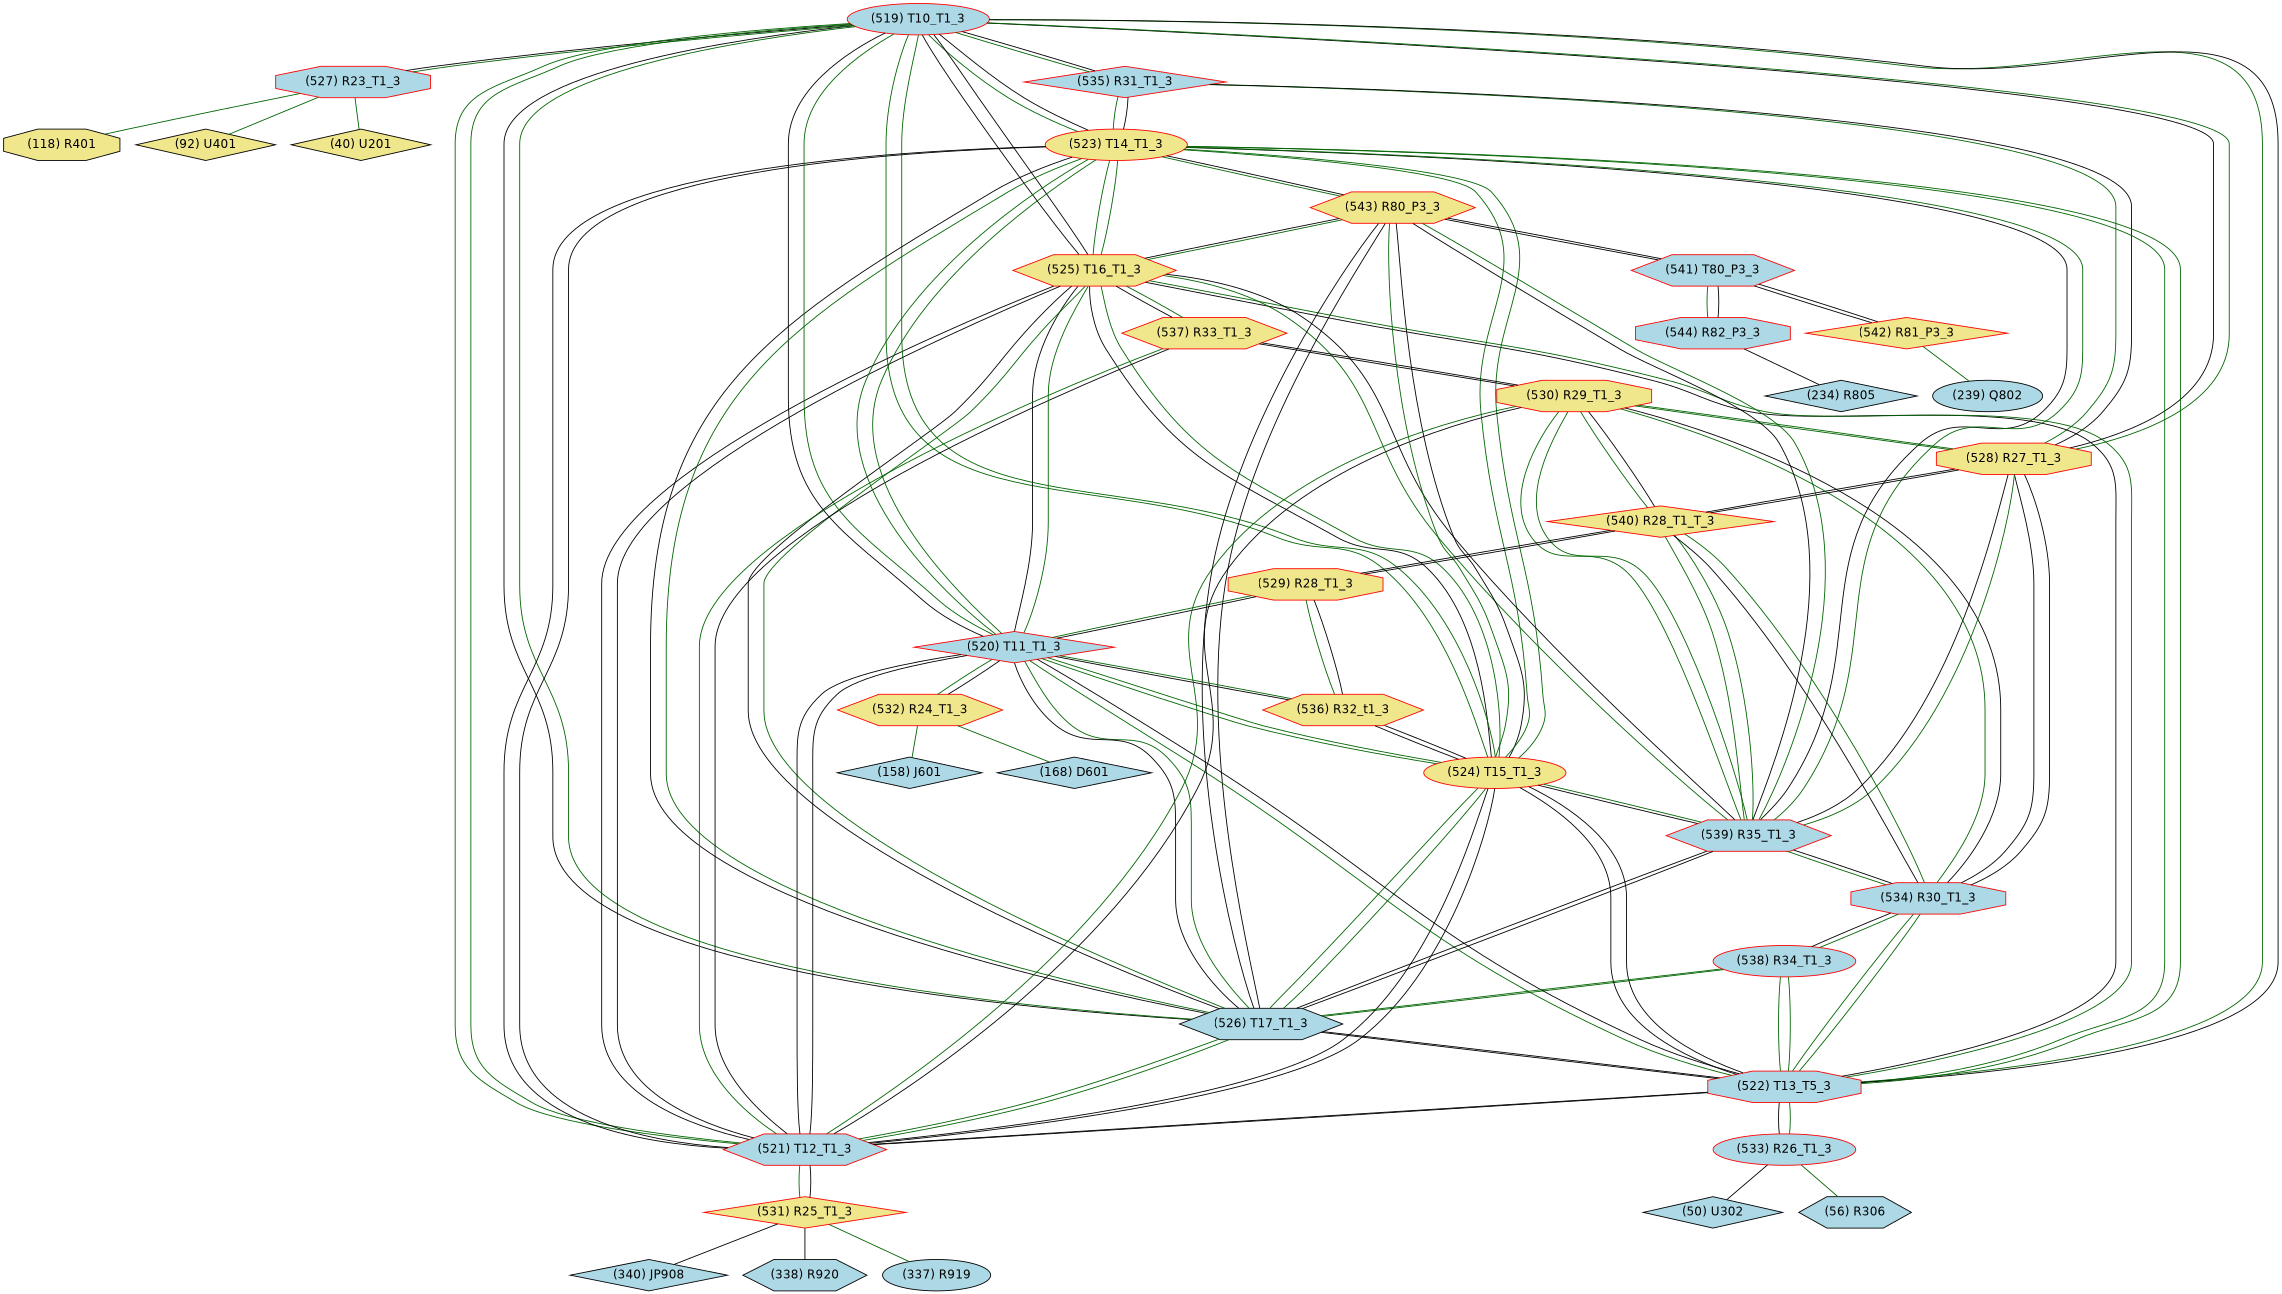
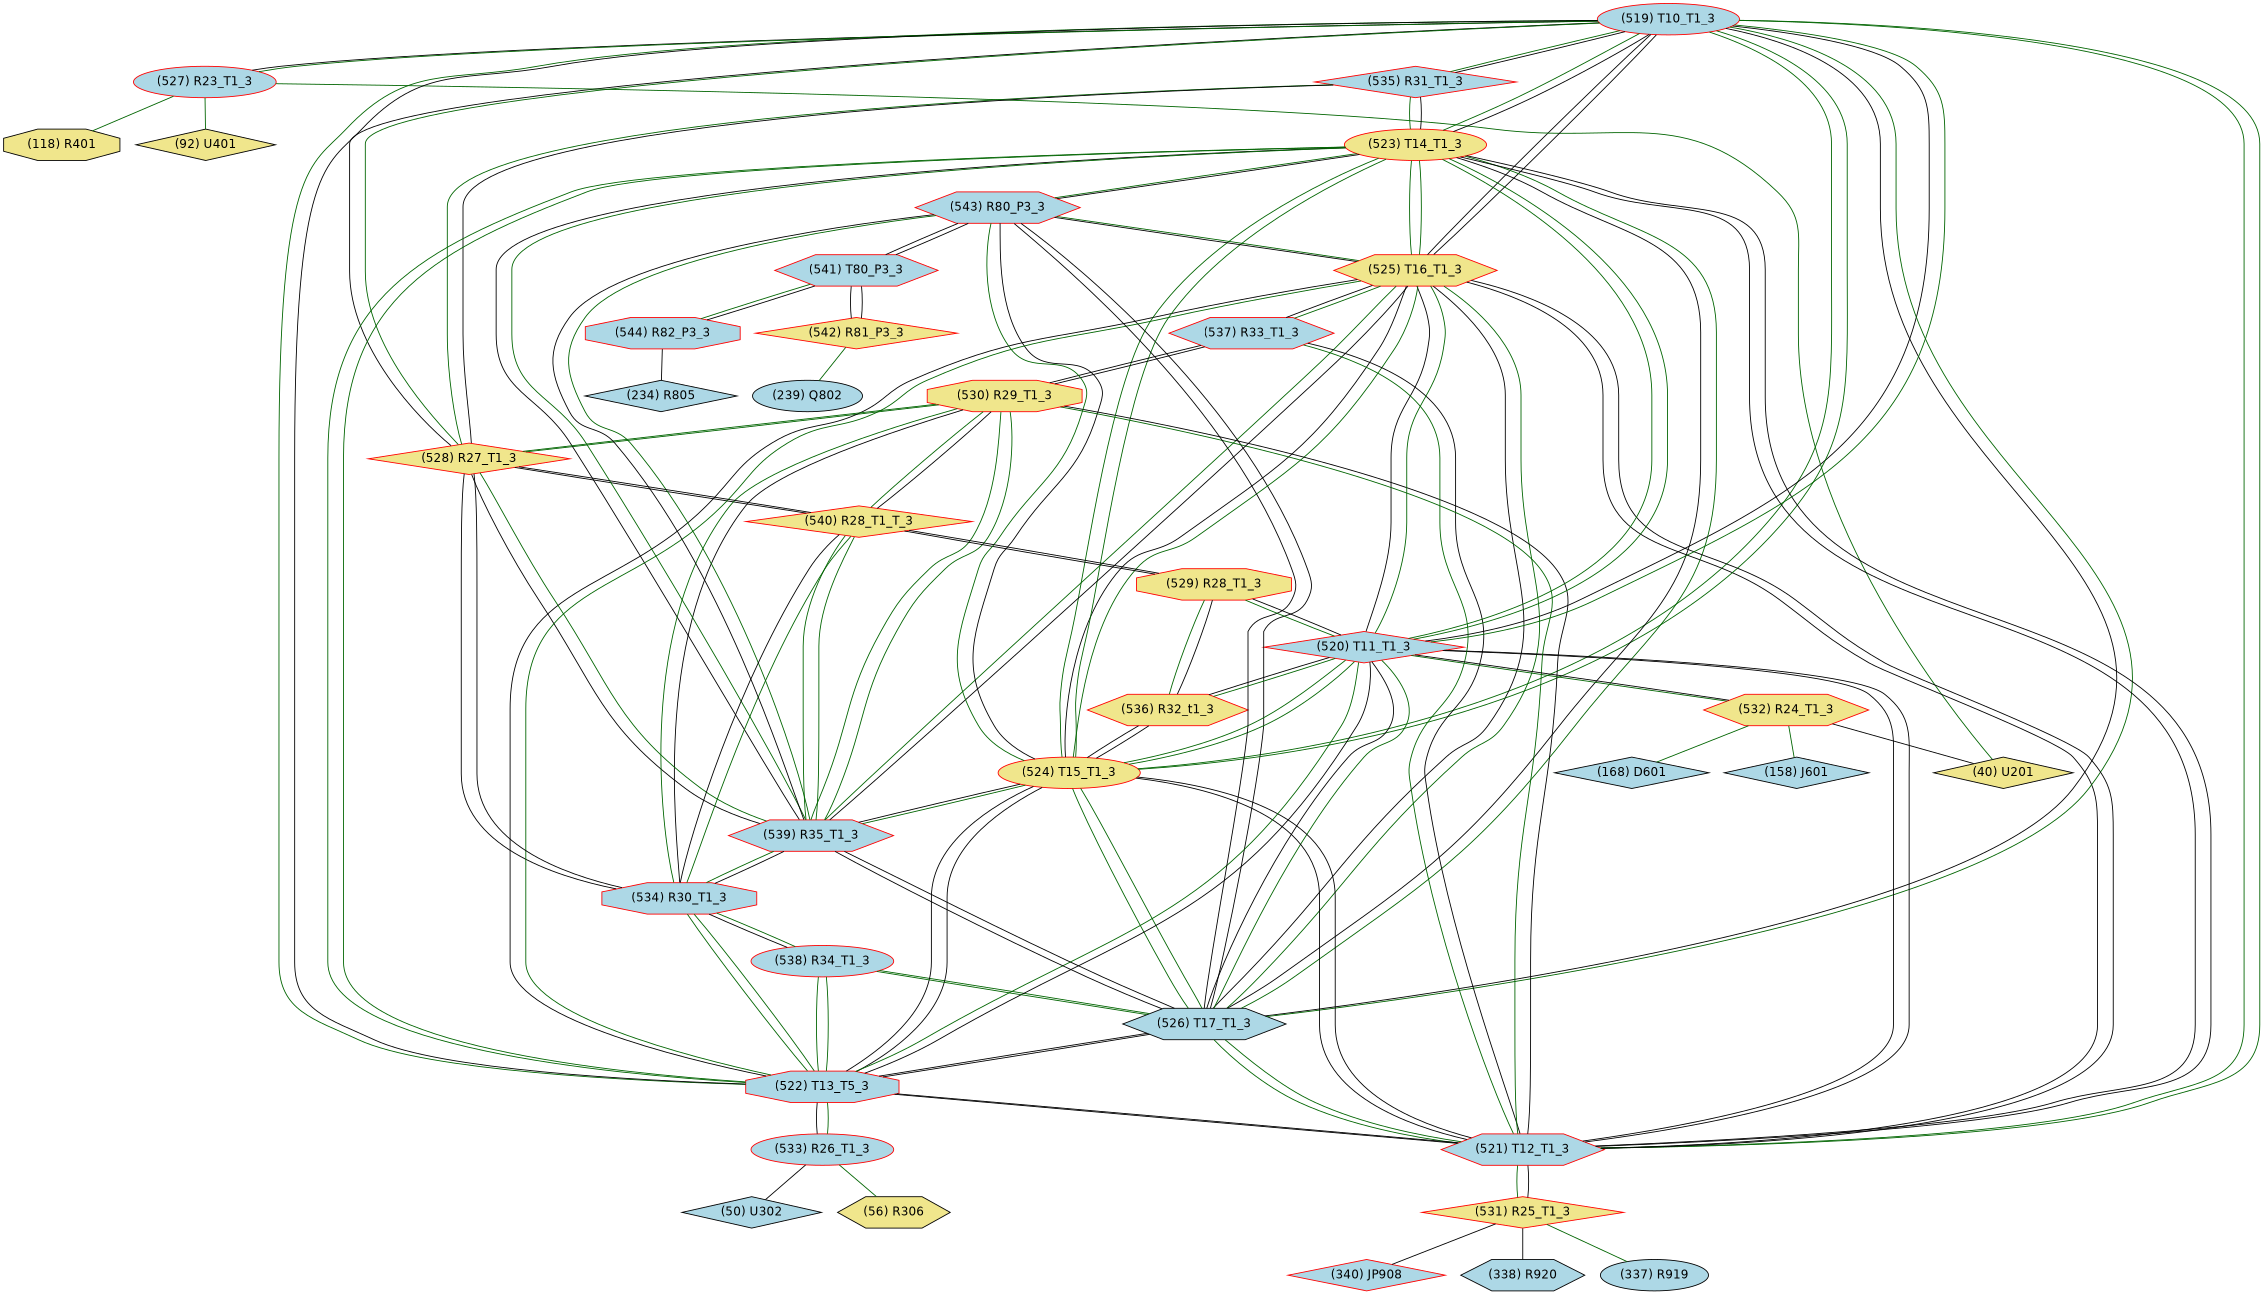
  graph {
    fontname="DejaVu Sans"
    node [color=red fillcolor=lightblue fontname="DejaVu Sans" shape=diamond style=filled]
    edge [color=black fontname="DejaVu Sans"]
    n1 [label="(519) T10_T1_3" shape=ellipse]
-   n2 [label="(527) R23_T1_3" shape=octagon]
+   n2 [label="(527) R23_T1_3" shape=ellipse]
    n3 [label="(535) R31_T1_3"]
-   n4 [fillcolor=khaki label="(528) R27_T1_3" shape=octagon]
+   n4 [fillcolor=khaki label="(528) R27_T1_3"]
    n5 [fillcolor=khaki label="(525) T16_T1_3" shape=hexagon]
    n6 [color=black label="(526) T17_T1_3" shape=hexagon]
    n7 [fillcolor=khaki label="(524) T15_T1_3" shape=ellipse]
    n8 [label="(521) T12_T1_3" shape=hexagon]
    n9 [fillcolor=khaki label="(523) T14_T1_3" shape=ellipse]
    n10 [label="(522) T13_T5_3" shape=octagon]
    n11 [label="(520) T11_T1_3"]
    n12 [fillcolor=khaki label="(118) R401" shape=octagon color=""]
    n13 [fillcolor=khaki label="(92) U401" color=""]
    n14 [fillcolor=khaki label="(40) U201" color=""]
    n15 [fillcolor=khaki label="(530) R29_T1_3" shape=octagon]
    n16 [label="(534) R30_T1_3" shape=octagon]
    n17 [label="(539) R35_T1_3" shape=hexagon]
    n18 [fillcolor=khaki label="(540) R28_T1_T_3"]
-   n19 [fillcolor=khaki label="(537) R33_T1_3" shape=hexagon]
-   n20 [fillcolor=khaki label="(543) R80_P3_3" shape=hexagon]
+   n19 [label="(537) R33_T1_3" shape=hexagon]
+   n20 [label="(543) R80_P3_3" shape=hexagon]
    n21 [label="(538) R34_T1_3" shape=ellipse]
    n22 [fillcolor=khaki label="(536) R32_t1_3" shape=hexagon]
    n23 [fillcolor=khaki label="(531) R25_T1_3"]
    n24 [label="(533) R26_T1_3" shape=ellipse]
    n25 [fillcolor=khaki label="(532) R24_T1_3" shape=hexagon]
    n26 [fillcolor=khaki label="(529) R28_T1_3" shape=octagon]
    n27 [label="(541) T80_P3_3" shape=hexagon]
-   n28 [label="(340) JP908" color=""]
+   n28 [label="(340) JP908"]
    n29 [label="(338) R920" shape=hexagon color=""]
    n30 [label="(337) R919" shape=ellipse color=""]
-   n31 [label="(56) R306" shape=hexagon color=""]
+   n31 [fillcolor=khaki label="(56) R306" shape=hexagon color=""]
    n32 [label="(50) U302" color=""]
    n33 [label="(158) J601" color=""]
    n34 [label="(168) D601" color=""]
    n35 [fillcolor=khaki label="(542) R81_P3_3"]
    n36 [label="(544) R82_P3_3" shape=octagon]
    n37 [label="(239) Q802" shape=ellipse color=""]
    n38 [label="(234) R805" color=""]
    n1 -- n2
    n1 -- n3 [color=darkgreen]
    n1 -- n4
    n1 -- n5
    n1 -- n6
    n1 -- n7 [color=darkgreen]
    n1 -- n8 [color=darkgreen]
    n1 -- n9 [color=darkgreen]
    n1 -- n10 [color=darkgreen]
    n1 -- n11
    n2 -- n1 [color=darkgreen]
    n2 -- n12 [color=darkgreen]
    n2 -- n13 [color=darkgreen]
    n2 -- n14 [color=darkgreen]
    n3 -- n1
    n3 -- n4 [color=darkgreen]
    n3 -- n9 [color=darkgreen]
    n4 -- n1 [color=darkgreen]
    n4 -- n3
    n4 -- n15 [color=darkgreen]
    n4 -- n16
    n4 -- n17
    n4 -- n18
    n5 -- n1
    n5 -- n6
    n5 -- n7
    n5 -- n8
    n5 -- n9 [color=darkgreen]
    n5 -- n10
    n5 -- n11
    n5 -- n17 [color=darkgreen]
    n5 -- n19
    n5 -- n20 [color=darkgreen]
    n6 -- n1 [color=darkgreen]
    n6 -- n5 [color=darkgreen]
    n6 -- n7 [color=darkgreen]
    n6 -- n8 [color=darkgreen]
    n6 -- n9 [color=darkgreen]
    n6 -- n10
    n6 -- n11 [color=darkgreen]
    n6 -- n17
    n6 -- n20
    n6 -- n21 [color=darkgreen]
    n7 -- n1 [color=darkgreen]
    n7 -- n5 [color=darkgreen]
    n7 -- n6 [color=darkgreen]
    n7 -- n8
    n7 -- n9 [color=darkgreen]
    n7 -- n10
    n7 -- n11 [color=darkgreen]
    n7 -- n17
    n7 -- n20
    n7 -- n22
    n8 -- n1 [color=darkgreen]
    n8 -- n5
    n8 -- n6 [color=darkgreen]
    n8 -- n7
    n8 -- n9
    n8 -- n10
    n8 -- n11
    n8 -- n15
    n8 -- n19
    n8 -- n23 [color=darkgreen]
    n9 -- n1
    n9 -- n3
    n9 -- n5 [color=darkgreen]
    n9 -- n6
    n9 -- n7 [color=darkgreen]
    n9 -- n8
    n9 -- n10 [color=darkgreen]
    n9 -- n11 [color=darkgreen]
    n9 -- n17
    n9 -- n20 [color=darkgreen]
    n10 -- n1
    n10 -- n5 [color=darkgreen]
    n10 -- n6
    n10 -- n7
    n10 -- n8
    n10 -- n9 [color=darkgreen]
    n10 -- n11
    n10 -- n16 [color=darkgreen]
    n10 -- n21 [color=darkgreen]
    n10 -- n24
    n11 -- n1 [color=darkgreen]
    n11 -- n5 [color=darkgreen]
    n11 -- n6
    n11 -- n7 [color=darkgreen]
    n11 -- n8
    n11 -- n9 [color=darkgreen]
    n11 -- n10 [color=darkgreen]
    n11 -- n22
    n11 -- n25 [color=darkgreen]
    n11 -- n26
    n15 -- n4 [color=darkgreen]
    n15 -- n8 [color=darkgreen]
    n15 -- n16 [color=darkgreen]
    n15 -- n17 [color=darkgreen]
    n15 -- n18 [color=darkgreen]
    n15 -- n19
    n16 -- n4
    n16 -- n10 [color=darkgreen]
    n16 -- n15
    n16 -- n17
    n16 -- n18 [color=darkgreen]
    n16 -- n21
    n17 -- n4 [color=darkgreen]
    n17 -- n5
    n17 -- n6
    n17 -- n7 [color=darkgreen]
    n17 -- n9 [color=darkgreen]
    n17 -- n15 [color=darkgreen]
    n17 -- n16 [color=darkgreen]
    n17 -- n18 [color=darkgreen]
    n17 -- n20 [color=darkgreen]
    n18 -- n4
    n18 -- n15
    n18 -- n16
    n18 -- n17 [color=darkgreen]
    n18 -- n26
    n19 -- n5 [color=darkgreen]
    n19 -- n8 [color=darkgreen]
    n19 -- n15
    n20 -- n5
    n20 -- n6
    n20 -- n7 [color=darkgreen]
    n20 -- n9
    n20 -- n17
    n20 -- n27
    n21 -- n6 [color=darkgreen]
    n21 -- n10 [color=darkgreen]
    n21 -- n16 [color=darkgreen]
    n22 -- n7
    n22 -- n11 [color=darkgreen]
    n22 -- n26
    n23 -- n8
    n23 -- n28
    n23 -- n29
    n23 -- n30 [color=darkgreen]
    n24 -- n10 [color=darkgreen]
    n24 -- n31 [color=darkgreen]
    n24 -- n32
    n25 -- n11
+   n25 -- n14
    n25 -- n33 [color=darkgreen]
    n25 -- n34 [color=darkgreen]
    n26 -- n11 [color=darkgreen]
    n26 -- n18
    n26 -- n22 [color=darkgreen]
    n27 -- n20
    n27 -- n35
    n27 -- n36 [color=darkgreen]
    n35 -- n27
    n35 -- n37 [color=darkgreen]
    n36 -- n27
    n36 -- n38
  }
